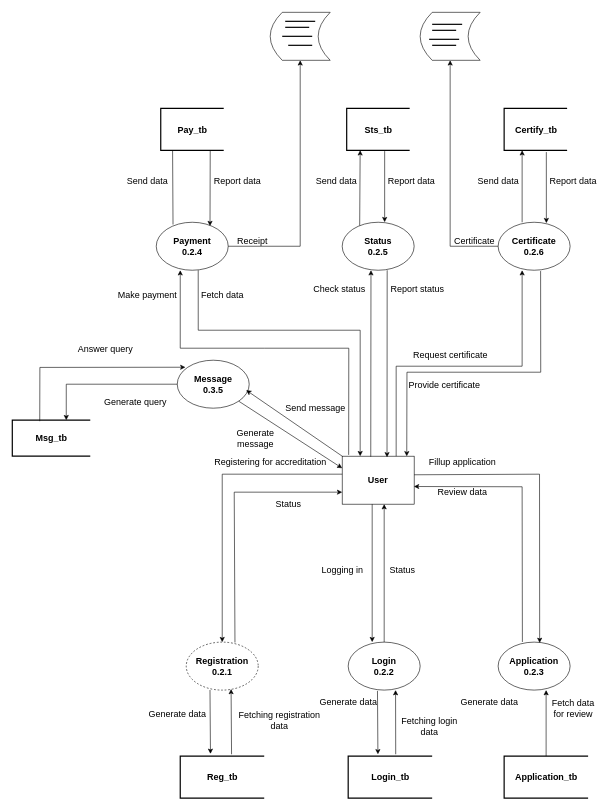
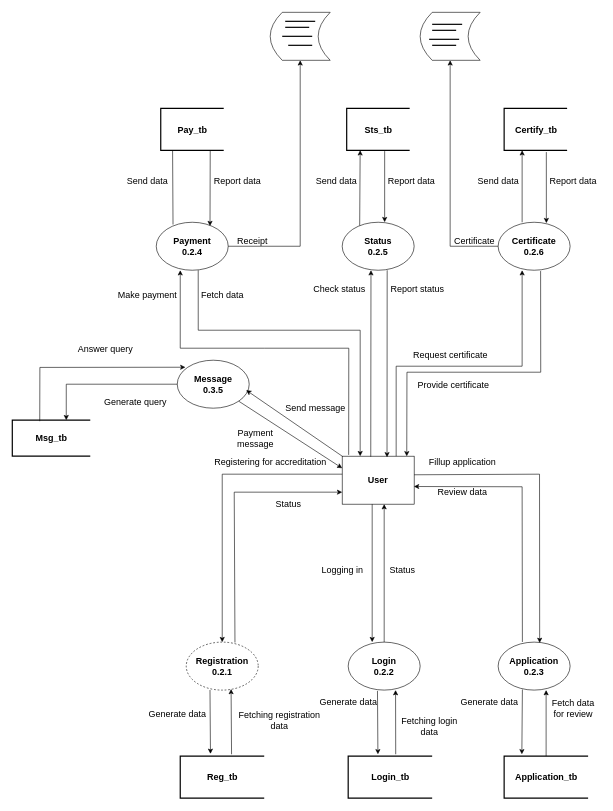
  <mxCell id="0" />
  <mxCell id="1" parent="0" />
  <mxCell id="2" value="&lt;font style=&quot;font-size: 15px&quot;&gt;&lt;b&gt;User&lt;/b&gt;&lt;/font&gt;" style="rounded=0;whiteSpace=wrap;html=1;" parent="1" vertex="1"><mxGeometry x="570" y="760" width="120" height="80" as="geometry" /></mxCell>
  <mxCell id="3" value="&lt;b&gt;Registration&lt;br&gt;0.2.1&lt;br&gt;&lt;/b&gt;" style="ellipse;whiteSpace=wrap;html=1;fontSize=15;dashed=1;" parent="1" vertex="1"><mxGeometry x="310" y="1070" width="120" height="80" as="geometry" /></mxCell>
  <mxCell id="4" value="&lt;b&gt;Login&lt;br&gt;0.2.2&lt;br&gt;&lt;/b&gt;" style="ellipse;whiteSpace=wrap;html=1;fontSize=15;" parent="1" vertex="1"><mxGeometry x="580" y="1070" width="120" height="80" as="geometry" /></mxCell>
  <mxCell id="5" value="&lt;b&gt;Application&lt;br&gt;0.2.3&lt;br&gt;&lt;/b&gt;" style="ellipse;whiteSpace=wrap;html=1;fontSize=15;" parent="1" vertex="1"><mxGeometry x="830" y="1070" width="120" height="80" as="geometry" /></mxCell>
  <mxCell id="6" value="" style="endArrow=classic;html=1;rounded=0;fontSize=15;entryX=0;entryY=0.75;entryDx=0;entryDy=0;exitX=0.677;exitY=0.008;exitDx=0;exitDy=0;exitPerimeter=0;" parent="1" source="3" target="2" edge="1"><mxGeometry width="50" height="50" relative="1" as="geometry"><mxPoint x="390" y="1070" as="sourcePoint" /><mxPoint x="540" y="1330" as="targetPoint" /><Array as="points"><mxPoint x="390" y="820" /></Array></mxGeometry></mxCell>
  <mxCell id="7" value="" style="endArrow=classic;html=1;rounded=0;fontSize=15;entryX=0.5;entryY=0;entryDx=0;entryDy=0;exitX=0;exitY=0.375;exitDx=0;exitDy=0;exitPerimeter=0;" parent="1" source="2" target="3" edge="1"><mxGeometry width="50" height="50" relative="1" as="geometry"><mxPoint x="570" y="1300" as="sourcePoint" /><mxPoint x="640" y="1300" as="targetPoint" /><Array as="points"><mxPoint x="370" y="790" /></Array></mxGeometry></mxCell>
  <mxCell id="8" value="Registering for accreditation" style="text;html=1;align=center;verticalAlign=middle;resizable=0;points=[];autosize=1;strokeColor=none;fillColor=none;fontSize=15;" parent="1" vertex="1"><mxGeometry x="350" y="760" width="200" height="20" as="geometry" /></mxCell>
  <mxCell id="9" value="Status" style="text;html=1;align=center;verticalAlign=middle;resizable=0;points=[];autosize=1;strokeColor=none;fillColor=none;fontSize=15;" parent="1" vertex="1"><mxGeometry x="450" y="830" width="60" height="20" as="geometry" /></mxCell>
  <mxCell id="10" value="&lt;b&gt;Reg_tb&lt;/b&gt;" style="strokeWidth=2;html=1;shape=mxgraph.flowchart.annotation_1;align=center;pointerEvents=1;fontSize=15;" parent="1" vertex="1"><mxGeometry x="300" y="1260" width="140" height="70" as="geometry" /></mxCell>
  <mxCell id="11" value="" style="endArrow=classic;html=1;rounded=0;fontSize=15;entryX=0.36;entryY=-0.054;entryDx=0;entryDy=0;entryPerimeter=0;exitX=0.33;exitY=0.998;exitDx=0;exitDy=0;exitPerimeter=0;" parent="1" source="3" target="10" edge="1"><mxGeometry width="50" height="50" relative="1" as="geometry"><mxPoint x="340" y="1140" as="sourcePoint" /><mxPoint x="640" y="1300" as="targetPoint" /></mxGeometry></mxCell>
  <mxCell id="12" value="" style="endArrow=classic;html=1;rounded=0;fontSize=15;entryX=0.623;entryY=0.978;entryDx=0;entryDy=0;entryPerimeter=0;exitX=0.611;exitY=-0.043;exitDx=0;exitDy=0;exitPerimeter=0;" parent="1" source="10" target="3" edge="1"><mxGeometry width="50" height="50" relative="1" as="geometry"><mxPoint x="385" y="1250" as="sourcePoint" /><mxPoint x="640" y="1300" as="targetPoint" /></mxGeometry></mxCell>
  <mxCell id="13" value="Generate data" style="text;html=1;align=center;verticalAlign=middle;resizable=0;points=[];autosize=1;strokeColor=none;fillColor=none;fontSize=15;" parent="1" vertex="1"><mxGeometry x="240" y="1180" width="110" height="20" as="geometry" /></mxCell>
  <mxCell id="14" value="Fetching registration&lt;br&gt;data" style="text;html=1;align=center;verticalAlign=middle;resizable=0;points=[];autosize=1;strokeColor=none;fillColor=none;fontSize=15;" parent="1" vertex="1"><mxGeometry x="390" y="1180" width="150" height="40" as="geometry" /></mxCell>
  <mxCell id="15" value="&lt;b&gt;Login_tb&lt;/b&gt;" style="strokeWidth=2;html=1;shape=mxgraph.flowchart.annotation_1;align=center;pointerEvents=1;fontSize=15;" parent="1" vertex="1"><mxGeometry x="580" y="1260" width="140" height="70" as="geometry" /></mxCell>
  <mxCell id="16" value="" style="endArrow=classic;html=1;rounded=0;fontSize=15;exitX=0.407;exitY=1.017;exitDx=0;exitDy=0;exitPerimeter=0;entryX=0.354;entryY=-0.043;entryDx=0;entryDy=0;entryPerimeter=0;" parent="1" source="4" target="15" edge="1"><mxGeometry width="50" height="50" relative="1" as="geometry"><mxPoint x="590" y="1240" as="sourcePoint" /><mxPoint x="640" y="1190" as="targetPoint" /></mxGeometry></mxCell>
  <mxCell id="17" value="" style="endArrow=classic;html=1;rounded=0;fontSize=15;exitX=0.566;exitY=-0.043;exitDx=0;exitDy=0;exitPerimeter=0;" parent="1" source="15" edge="1"><mxGeometry width="50" height="50" relative="1" as="geometry"><mxPoint x="590" y="1240" as="sourcePoint" /><mxPoint x="659" y="1150" as="targetPoint" /></mxGeometry></mxCell>
  <mxCell id="18" value="" style="endArrow=classic;html=1;rounded=0;fontSize=15;" parent="1" edge="1"><mxGeometry width="50" height="50" relative="1" as="geometry"><mxPoint x="620" y="840" as="sourcePoint" /><mxPoint x="620" y="1070" as="targetPoint" /></mxGeometry></mxCell>
  <mxCell id="19" value="" style="endArrow=classic;html=1;rounded=0;fontSize=15;exitX=0.5;exitY=0;exitDx=0;exitDy=0;" parent="1" source="4" edge="1"><mxGeometry width="50" height="50" relative="1" as="geometry"><mxPoint x="590" y="940" as="sourcePoint" /><mxPoint x="640" y="840" as="targetPoint" /></mxGeometry></mxCell>
  <mxCell id="20" value="Logging in" style="text;html=1;align=center;verticalAlign=middle;resizable=0;points=[];autosize=1;strokeColor=none;fillColor=none;fontSize=15;" parent="1" vertex="1"><mxGeometry x="525" y="940" width="90" height="20" as="geometry" /></mxCell>
  <mxCell id="21" value="Status" style="text;html=1;align=center;verticalAlign=middle;resizable=0;points=[];autosize=1;strokeColor=none;fillColor=none;fontSize=15;" parent="1" vertex="1"><mxGeometry x="640" y="940" width="60" height="20" as="geometry" /></mxCell>
  <mxCell id="22" value="Generate data" style="text;html=1;align=center;verticalAlign=middle;resizable=0;points=[];autosize=1;strokeColor=none;fillColor=none;fontSize=15;" parent="1" vertex="1"><mxGeometry x="525" y="1160" width="110" height="20" as="geometry" /></mxCell>
  <mxCell id="23" value="Fetching login&lt;br&gt;data" style="text;html=1;align=center;verticalAlign=middle;resizable=0;points=[];autosize=1;strokeColor=none;fillColor=none;fontSize=15;" parent="1" vertex="1"><mxGeometry x="660" y="1190" width="110" height="40" as="geometry" /></mxCell>
  <mxCell id="24" value="&lt;b&gt;Application_tb&lt;/b&gt;" style="strokeWidth=2;html=1;shape=mxgraph.flowchart.annotation_1;align=center;pointerEvents=1;fontSize=15;" parent="1" vertex="1"><mxGeometry x="840" y="1260" width="140" height="70" as="geometry" /></mxCell>
  <mxCell id="25" value="" style="endArrow=classic;html=1;rounded=0;fontSize=15;entryX=0.577;entryY=0.017;entryDx=0;entryDy=0;entryPerimeter=0;" parent="1" target="5" edge="1"><mxGeometry width="50" height="50" relative="1" as="geometry"><mxPoint x="690" y="791" as="sourcePoint" /><mxPoint x="640" y="1080" as="targetPoint" /><Array as="points"><mxPoint x="899" y="790" /></Array></mxGeometry></mxCell>
  <mxCell id="26" value="" style="endArrow=classic;html=1;rounded=0;fontSize=15;exitX=0.337;exitY=-0.003;exitDx=0;exitDy=0;exitPerimeter=0;entryX=0.997;entryY=0.632;entryDx=0;entryDy=0;entryPerimeter=0;" parent="1" source="5" target="2" edge="1"><mxGeometry width="50" height="50" relative="1" as="geometry"><mxPoint x="590" y="930" as="sourcePoint" /><mxPoint x="640" y="880" as="targetPoint" /><Array as="points"><mxPoint x="870" y="811" /></Array></mxGeometry></mxCell>
  <mxCell id="27" value="Fillup application" style="text;html=1;align=center;verticalAlign=middle;resizable=0;points=[];autosize=1;strokeColor=none;fillColor=none;fontSize=15;" parent="1" vertex="1"><mxGeometry x="705" y="760" width="130" height="20" as="geometry" /></mxCell>
  <mxCell id="28" value="Review data" style="text;html=1;align=center;verticalAlign=middle;resizable=0;points=[];autosize=1;strokeColor=none;fillColor=none;fontSize=15;" parent="1" vertex="1"><mxGeometry x="720" y="810" width="100" height="20" as="geometry" /></mxCell>
+ <mxCell id="29" value="" style="endArrow=classic;html=1;rounded=0;fontSize=15;exitX=0.337;exitY=0.987;exitDx=0;exitDy=0;exitPerimeter=0;entryX=0.211;entryY=-0.043;entryDx=0;entryDy=0;entryPerimeter=0;" parent="1" source="5" target="24" edge="1"><mxGeometry width="50" height="50" relative="1" as="geometry"><mxPoint x="590" y="1230" as="sourcePoint" /><mxPoint x="640" y="1180" as="targetPoint" /></mxGeometry></mxCell>
  <mxCell id="30" value="" style="endArrow=classic;html=1;rounded=0;fontSize=15;exitX=0.5;exitY=0;exitDx=0;exitDy=0;exitPerimeter=0;" parent="1" source="24" edge="1"><mxGeometry width="50" height="50" relative="1" as="geometry"><mxPoint x="590" y="1230" as="sourcePoint" /><mxPoint x="910" y="1150" as="targetPoint" /></mxGeometry></mxCell>
  <mxCell id="31" value="Generate data" style="text;html=1;align=center;verticalAlign=middle;resizable=0;points=[];autosize=1;strokeColor=none;fillColor=none;fontSize=15;" parent="1" vertex="1"><mxGeometry x="760" y="1160" width="110" height="20" as="geometry" /></mxCell>
  <mxCell id="32" value="Fetch data&lt;br&gt;for review" style="text;html=1;align=center;verticalAlign=middle;resizable=0;points=[];autosize=1;strokeColor=none;fillColor=none;fontSize=15;" parent="1" vertex="1"><mxGeometry x="910" y="1160" width="90" height="40" as="geometry" /></mxCell>
  <mxCell id="33" value="&lt;b&gt;Payment&lt;br&gt;0.2.4&lt;br&gt;&lt;/b&gt;" style="ellipse;whiteSpace=wrap;html=1;fontSize=15;" parent="1" vertex="1"><mxGeometry x="260" y="370" width="120" height="80" as="geometry" /></mxCell>
  <mxCell id="34" value="&lt;b&gt;Status&lt;br&gt;0.2.5&lt;br&gt;&lt;/b&gt;" style="ellipse;whiteSpace=wrap;html=1;fontSize=15;" parent="1" vertex="1"><mxGeometry x="570" y="370" width="120" height="80" as="geometry" /></mxCell>
  <mxCell id="35" value="&lt;b&gt;Certificate&lt;br&gt;0.2.6&lt;br&gt;&lt;/b&gt;" style="ellipse;whiteSpace=wrap;html=1;fontSize=15;" parent="1" vertex="1"><mxGeometry x="830" y="370" width="120" height="80" as="geometry" /></mxCell>
  <mxCell id="36" value="" style="endArrow=classic;html=1;rounded=0;fontSize=15;entryX=0.623;entryY=0.023;entryDx=0;entryDy=0;entryPerimeter=0;" parent="1" target="2" edge="1"><mxGeometry width="50" height="50" relative="1" as="geometry"><mxPoint x="645" y="450" as="sourcePoint" /><mxPoint x="695" y="600" as="targetPoint" /></mxGeometry></mxCell>
  <mxCell id="37" value="" style="endArrow=classic;html=1;rounded=0;fontSize=15;exitX=0.397;exitY=0.012;exitDx=0;exitDy=0;exitPerimeter=0;" parent="1" source="2" edge="1"><mxGeometry width="50" height="50" relative="1" as="geometry"><mxPoint x="590" y="700" as="sourcePoint" /><mxPoint x="618" y="450" as="targetPoint" /></mxGeometry></mxCell>
  <mxCell id="38" value="" style="endArrow=classic;html=1;rounded=0;fontSize=15;exitX=0.583;exitY=1;exitDx=0;exitDy=0;exitPerimeter=0;entryX=0.25;entryY=0;entryDx=0;entryDy=0;" parent="1" source="33" target="2" edge="1"><mxGeometry width="50" height="50" relative="1" as="geometry"><mxPoint x="360" y="480" as="sourcePoint" /><mxPoint x="410" y="430" as="targetPoint" /><Array as="points"><mxPoint x="330" y="550" /><mxPoint x="600" y="550" /></Array></mxGeometry></mxCell>
  <mxCell id="39" value="" style="endArrow=classic;html=1;rounded=0;fontSize=15;exitX=0.09;exitY=-0.027;exitDx=0;exitDy=0;exitPerimeter=0;" parent="1" source="2" edge="1"><mxGeometry width="50" height="50" relative="1" as="geometry"><mxPoint x="590" y="600" as="sourcePoint" /><mxPoint x="300" y="450" as="targetPoint" /><Array as="points"><mxPoint x="581" y="580" /><mxPoint x="440" y="580" /><mxPoint x="300" y="580" /></Array></mxGeometry></mxCell>
  <mxCell id="40" value="" style="endArrow=classic;html=1;rounded=0;fontSize=15;exitX=0.59;exitY=1.017;exitDx=0;exitDy=0;exitPerimeter=0;entryX=0.897;entryY=0.002;entryDx=0;entryDy=0;entryPerimeter=0;" parent="1" source="35" target="2" edge="1"><mxGeometry width="50" height="50" relative="1" as="geometry"><mxPoint x="930" y="600" as="sourcePoint" /><mxPoint x="980" y="550" as="targetPoint" /><Array as="points"><mxPoint x="901" y="620" /><mxPoint x="678" y="620" /></Array></mxGeometry></mxCell>
  <mxCell id="41" value="" style="endArrow=classic;html=1;rounded=0;fontSize=15;exitX=0.75;exitY=0;exitDx=0;exitDy=0;" parent="1" source="2" edge="1"><mxGeometry width="50" height="50" relative="1" as="geometry"><mxPoint x="590" y="700" as="sourcePoint" /><mxPoint x="870" y="450" as="targetPoint" /><Array as="points"><mxPoint x="660" y="610" /><mxPoint x="870" y="610" /></Array></mxGeometry></mxCell>
  <mxCell id="42" value="Make payment" style="text;html=1;align=center;verticalAlign=middle;resizable=0;points=[];autosize=1;strokeColor=none;fillColor=none;fontSize=15;" parent="1" vertex="1"><mxGeometry y="480" width="110" height="20" as="geometry" x="190" /></mxCell>
  <mxCell id="43" value="Fetch data" style="text;html=1;align=center;verticalAlign=middle;resizable=0;points=[];autosize=1;strokeColor=none;fillColor=none;fontSize=15;" parent="1" vertex="1"><mxGeometry x="325" y="480" width="90" height="20" as="geometry" /></mxCell>
  <mxCell id="44" value="Check status" style="text;html=1;align=center;verticalAlign=middle;resizable=0;points=[];autosize=1;strokeColor=none;fillColor=none;fontSize=15;" parent="1" vertex="1"><mxGeometry x="515" y="470" width="100" height="20" as="geometry" /></mxCell>
  <mxCell id="45" value="Report status" style="text;html=1;align=center;verticalAlign=middle;resizable=0;points=[];autosize=1;strokeColor=none;fillColor=none;fontSize=15;" parent="1" vertex="1"><mxGeometry x="640" y="470" width="110" height="20" as="geometry" /></mxCell>
  <mxCell id="46" value="Request certificate" style="text;html=1;align=center;verticalAlign=middle;resizable=0;points=[];autosize=1;strokeColor=none;fillColor=none;fontSize=15;" parent="1" vertex="1"><mxGeometry x="680" y="580" width="140" height="20" as="geometry" /></mxCell>
- <mxCell id="47" value="Provide certificate" style="text;html=1;align=center;verticalAlign=middle;resizable=0;points=[];autosize=1;strokeColor=none;fillColor=none;fontSize=15;" parent="1" vertex="1"><mxGeometry x="675" y="630" width="130" height="20" as="geometry" /></mxCell>
+ <mxCell id="47" value="Provide certificate" style="text;html=1;align=center;verticalAlign=middle;resizable=0;points=[];autosize=1;strokeColor=none;fillColor=none;fontSize=15;" parent="1" vertex="1"><mxGeometry x="690" y="630" width="130" height="20" as="geometry" /></mxCell>
  <mxCell id="48" value="&lt;b&gt;Pay_tb&lt;/b&gt;" style="strokeWidth=2;html=1;shape=mxgraph.flowchart.annotation_1;align=center;pointerEvents=1;fontSize=15;" parent="1" vertex="1"><mxGeometry x="267.5" y="180" width="105" height="70" as="geometry" /></mxCell>
  <mxCell id="49" value="&lt;b&gt;Sts_tb&lt;/b&gt;" style="strokeWidth=2;html=1;shape=mxgraph.flowchart.annotation_1;align=center;pointerEvents=1;fontSize=15;" parent="1" vertex="1"><mxGeometry x="577.5" y="180" width="105" height="70" as="geometry" /></mxCell>
  <mxCell id="50" value="&lt;b&gt;Certify_tb&lt;/b&gt;" style="strokeWidth=2;html=1;shape=mxgraph.flowchart.annotation_1;align=center;pointerEvents=1;fontSize=15;" parent="1" vertex="1"><mxGeometry x="840" y="180" width="105" height="70" as="geometry" /></mxCell>
  <mxCell id="51" value="" style="endArrow=none;html=1;rounded=0;fontSize=15;exitX=0.233;exitY=0.048;exitDx=0;exitDy=0;exitPerimeter=0;entryX=0.188;entryY=0.997;entryDx=0;entryDy=0;entryPerimeter=0;" parent="1" source="33" target="48" edge="1"><mxGeometry width="50" height="50" relative="1" as="geometry"><mxPoint x="465" y="300" as="sourcePoint" /><mxPoint x="515" y="250" as="targetPoint" /></mxGeometry></mxCell>
  <mxCell id="52" value="" style="endArrow=classic;html=1;rounded=0;fontSize=15;entryX=0.747;entryY=0.078;entryDx=0;entryDy=0;entryPerimeter=0;" parent="1" target="33" edge="1"><mxGeometry width="50" height="50" relative="1" as="geometry"><mxPoint x="350" y="250" as="sourcePoint" /><mxPoint x="442.5" y="220" as="targetPoint" /><Array as="points"><mxPoint x="350" y="250" /></Array></mxGeometry></mxCell>
  <mxCell id="53" value="Send data" style="text;html=1;align=center;verticalAlign=middle;resizable=0;points=[];autosize=1;strokeColor=none;fillColor=none;fontSize=15;" parent="1" vertex="1"><mxGeometry x="205" y="290" width="80" height="20" as="geometry" /></mxCell>
  <mxCell id="54" value="Report data" style="text;html=1;align=center;verticalAlign=middle;resizable=0;points=[];autosize=1;strokeColor=none;fillColor=none;fontSize=15;" parent="1" vertex="1"><mxGeometry x="350" y="290" width="90" height="20" as="geometry" /></mxCell>
  <mxCell id="55" value="" style="endArrow=classic;html=1;rounded=0;fontSize=15;exitX=1;exitY=0.5;exitDx=0;exitDy=0;" parent="1" source="33" edge="1"><mxGeometry width="50" height="50" relative="1" as="geometry"><mxPoint x="590" y="400" as="sourcePoint" /><mxPoint x="500" y="100" as="targetPoint" /><Array as="points"><mxPoint x="500" y="410" /></Array></mxGeometry></mxCell>
  <mxCell id="56" value="" style="shape=dataStorage;whiteSpace=wrap;html=1;fixedSize=1;fontSize=15;" parent="1" vertex="1"><mxGeometry x="450" y="20" width="100" height="80" as="geometry" /></mxCell>
  <mxCell id="57" value="Receipt" style="text;html=1;align=center;verticalAlign=middle;resizable=0;points=[];autosize=1;strokeColor=none;fillColor=none;fontSize=15;" parent="1" vertex="1"><mxGeometry x="385" y="390" width="70" height="20" as="geometry" /></mxCell>
  <mxCell id="58" value="" style="line;strokeWidth=2;html=1;fontSize=15;" parent="1" vertex="1"><mxGeometry x="475" y="30" width="50" height="10" as="geometry" /></mxCell>
  <mxCell id="59" value="" style="line;strokeWidth=2;html=1;fontSize=15;" parent="1" vertex="1"><mxGeometry x="475" y="40" width="40" height="10" as="geometry" /></mxCell>
  <mxCell id="60" value="" style="line;strokeWidth=2;html=1;fontSize=15;" parent="1" vertex="1"><mxGeometry x="470" y="55" width="50" height="10" as="geometry" /></mxCell>
  <mxCell id="61" value="" style="line;strokeWidth=2;html=1;fontSize=15;" parent="1" vertex="1"><mxGeometry x="480" y="70" width="40" height="10" as="geometry" /></mxCell>
  <mxCell id="62" value="" style="endArrow=classic;html=1;rounded=0;fontSize=15;entryX=0.214;entryY=1;entryDx=0;entryDy=0;entryPerimeter=0;exitX=0.243;exitY=0.068;exitDx=0;exitDy=0;exitPerimeter=0;" parent="1" source="34" target="49" edge="1"><mxGeometry width="50" height="50" relative="1" as="geometry"><mxPoint x="590" y="400" as="sourcePoint" /><mxPoint x="640" y="350" as="targetPoint" /></mxGeometry></mxCell>
  <mxCell id="63" value="Send data" style="text;html=1;align=center;verticalAlign=middle;resizable=0;points=[];autosize=1;strokeColor=none;fillColor=none;fontSize=15;" parent="1" vertex="1"><mxGeometry x="520" y="290" width="80" height="20" as="geometry" /></mxCell>
  <mxCell id="64" value="" style="endArrow=classic;html=1;rounded=0;fontSize=15;exitX=0.603;exitY=1.02;exitDx=0;exitDy=0;exitPerimeter=0;entryX=0.59;entryY=-0.002;entryDx=0;entryDy=0;entryPerimeter=0;" parent="1" source="49" target="34" edge="1"><mxGeometry width="50" height="50" relative="1" as="geometry"><mxPoint x="590" y="400" as="sourcePoint" /><mxPoint x="640" y="350" as="targetPoint" /></mxGeometry></mxCell>
  <mxCell id="65" value="Report data" style="text;html=1;align=center;verticalAlign=middle;resizable=0;points=[];autosize=1;strokeColor=none;fillColor=none;fontSize=15;" parent="1" vertex="1"><mxGeometry x="640" y="290" width="90" height="20" as="geometry" /></mxCell>
  <mxCell id="66" value="" style="endArrow=classic;html=1;rounded=0;fontSize=15;" parent="1" edge="1"><mxGeometry width="50" height="50" relative="1" as="geometry"><mxPoint x="870" y="370" as="sourcePoint" /><mxPoint x="870" y="250" as="targetPoint" /></mxGeometry></mxCell>
  <mxCell id="67" value="" style="endArrow=classic;html=1;rounded=0;fontSize=15;exitX=0.67;exitY=1.043;exitDx=0;exitDy=0;exitPerimeter=0;entryX=0.67;entryY=0.018;entryDx=0;entryDy=0;entryPerimeter=0;" parent="1" source="50" target="35" edge="1"><mxGeometry width="50" height="50" relative="1" as="geometry"><mxPoint x="590" y="300" as="sourcePoint" /><mxPoint x="640" y="250" as="targetPoint" /></mxGeometry></mxCell>
  <mxCell id="68" value="Send data" style="text;html=1;align=center;verticalAlign=middle;resizable=0;points=[];autosize=1;strokeColor=none;fillColor=none;fontSize=15;" parent="1" vertex="1"><mxGeometry x="790" y="290" width="80" height="20" as="geometry" /></mxCell>
  <mxCell id="69" value="Report data" style="text;html=1;align=center;verticalAlign=middle;resizable=0;points=[];autosize=1;strokeColor=none;fillColor=none;fontSize=15;" parent="1" vertex="1"><mxGeometry x="910" y="290" width="90" height="20" as="geometry" /></mxCell>
  <mxCell id="70" value="" style="endArrow=classic;html=1;rounded=0;fontSize=15;exitX=0;exitY=0.5;exitDx=0;exitDy=0;" parent="1" source="35" edge="1"><mxGeometry width="50" height="50" relative="1" as="geometry"><mxPoint x="590" y="300" as="sourcePoint" /><mxPoint x="750" y="100" as="targetPoint" /><Array as="points"><mxPoint x="750" y="410" /></Array></mxGeometry></mxCell>
  <mxCell id="71" value="Certificate" style="text;html=1;align=center;verticalAlign=middle;resizable=0;points=[];autosize=1;strokeColor=none;fillColor=none;fontSize=15;" parent="1" vertex="1"><mxGeometry x="750" y="390" width="80" height="20" as="geometry" /></mxCell>
  <mxCell id="72" value="" style="shape=dataStorage;whiteSpace=wrap;html=1;fixedSize=1;fontSize=15;" parent="1" vertex="1"><mxGeometry x="700" y="20" width="100" height="80" as="geometry" /></mxCell>
  <mxCell id="73" value="" style="line;strokeWidth=2;html=1;fontSize=15;" parent="1" vertex="1"><mxGeometry x="720" y="35" width="50" height="10" as="geometry" /></mxCell>
  <mxCell id="74" value="" style="line;strokeWidth=2;html=1;fontSize=15;" parent="1" vertex="1"><mxGeometry x="720" y="45" width="40" height="10" as="geometry" /></mxCell>
  <mxCell id="75" value="" style="line;strokeWidth=2;html=1;fontSize=15;" parent="1" vertex="1"><mxGeometry x="715" y="60" width="50" height="10" as="geometry" /></mxCell>
  <mxCell id="76" value="" style="line;strokeWidth=2;html=1;fontSize=15;" parent="1" vertex="1"><mxGeometry x="720" y="70" width="40" height="10" as="geometry" /></mxCell>
  <mxCell id="77" value="&lt;b&gt;Message&lt;br&gt;0.3.5&lt;br&gt;&lt;/b&gt;" style="ellipse;whiteSpace=wrap;html=1;fontSize=15;" vertex="1" parent="1"><mxGeometry x="295" y="600" width="120" height="80" as="geometry" /></mxCell>
  <mxCell id="78" value="" style="endArrow=classic;html=1;rounded=0;fontSize=15;entryX=0;entryY=0;entryDx=0;entryDy=0;exitX=0.352;exitY=0.028;exitDx=0;exitDy=0;exitPerimeter=0;" edge="1" parent="1" source="82"><mxGeometry width="50" height="50" relative="1" as="geometry"><mxPoint x="105.31" y="702.1" as="sourcePoint" /><mxPoint x="308.574" y="611.716" as="targetPoint" /><Array as="points"><mxPoint x="66" y="612" /></Array></mxGeometry></mxCell>
  <mxCell id="79" value="" style="endArrow=classic;html=1;rounded=0;fontSize=15;exitX=0;exitY=0.5;exitDx=0;exitDy=0;entryX=0.692;entryY=0;entryDx=0;entryDy=0;entryPerimeter=0;" edge="1" parent="1" source="77" target="82"><mxGeometry width="50" height="50" relative="1" as="geometry"><mxPoint x="239" y="1020" as="sourcePoint" /><mxPoint x="70" y="640" as="targetPoint" /><Array as="points"><mxPoint x="110" y="640" /></Array></mxGeometry></mxCell>
  <mxCell id="80" value="" style="endArrow=classic;html=1;rounded=0;fontSize=15;entryX=0;entryY=0.25;entryDx=0;entryDy=0;exitX=1;exitY=1;exitDx=0;exitDy=0;" edge="1" parent="1" source="77" target="2"><mxGeometry width="50" height="50" relative="1" as="geometry"><mxPoint x="230" y="940" as="sourcePoint" /><mxPoint x="230" y="780" as="targetPoint" /></mxGeometry></mxCell>
  <mxCell id="81" value="" style="endArrow=classic;html=1;rounded=0;fontSize=15;exitX=0;exitY=0;exitDx=0;exitDy=0;" edge="1" parent="1" source="2"><mxGeometry width="50" height="50" relative="1" as="geometry"><mxPoint x="267.5" y="780" as="sourcePoint" /><mxPoint x="410" y="650" as="targetPoint" /></mxGeometry></mxCell>
  <mxCell id="82" value="&lt;b&gt;Msg_tb&lt;/b&gt;" style="strokeWidth=2;html=1;shape=mxgraph.flowchart.annotation_1;align=center;pointerEvents=1;fontSize=15;" vertex="1" parent="1"><mxGeometry x="20" y="700" width="130" height="60" as="geometry" /></mxCell>
  <mxCell id="83" value="Answer query" style="text;html=1;align=center;verticalAlign=middle;resizable=0;points=[];autosize=1;strokeColor=none;fillColor=none;fontSize=15;" vertex="1" parent="1"><mxGeometry x="120" y="570" width="110" height="20" as="geometry" /></mxCell>
  <mxCell id="84" value="Generate query" style="text;html=1;align=center;verticalAlign=middle;resizable=0;points=[];autosize=1;strokeColor=none;fillColor=none;fontSize=15;" vertex="1" parent="1"><mxGeometry x="165" y="660" width="120" height="20" as="geometry" /></mxCell>
- <mxCell id="85" value="Generate&lt;br&gt;message" style="text;html=1;align=center;verticalAlign=middle;resizable=0;points=[];autosize=1;strokeColor=none;fillColor=none;fontSize=15;" vertex="1" parent="1"><mxGeometry x="385" y="710" width="80" height="40" as="geometry" /></mxCell>
+ <mxCell id="85" value="Payment&lt;br&gt;message" style="text;html=1;align=center;verticalAlign=middle;resizable=0;points=[];autosize=1;strokeColor=none;fillColor=none;fontSize=15;" vertex="1" parent="1"><mxGeometry x="385" y="710" width="80" height="40" as="geometry" /></mxCell>
  <mxCell id="86" value="Send message" style="text;html=1;align=center;verticalAlign=middle;resizable=0;points=[];autosize=1;strokeColor=none;fillColor=none;fontSize=15;" vertex="1" parent="1"><mxGeometry x="465" y="670" width="120" height="20" as="geometry" /></mxCell>
